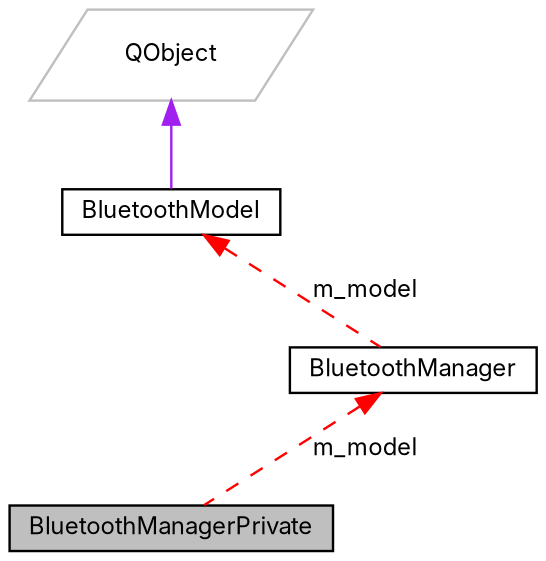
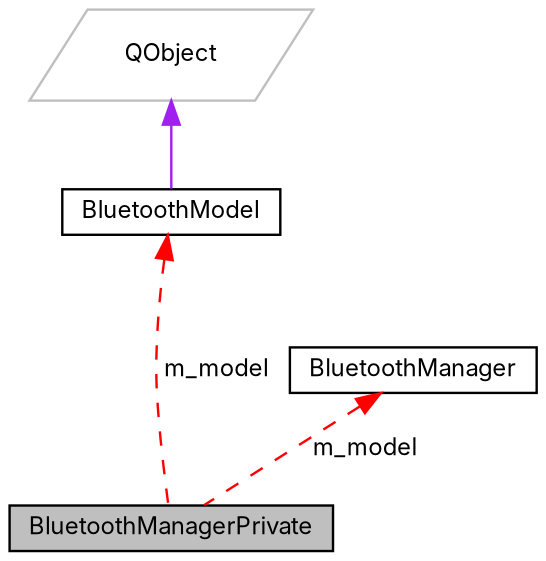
  digraph {
    fontname=Inter
    node [color=black fillcolor=white fontname=Inter fontsize=10 shape=box style=filled]
    edge [color=red dir=back fontname=Inter fontsize=10 labelfontname=Helvetica labelfontsize=10 style=dashed]
    n1 [fillcolor=grey75 fontcolor=black height=0.2 label=BluetoothManagerPrivate width=0.4]
    n2 [height=0.2 label=BluetoothModel width=0.4]
    n3 [color=grey75 height=0.2 label=QObject shape=parallelogram width=0.4]
    n4 [height=0.2 label=BluetoothManager width=0.4]
-   n2 -> n4 [label=" m_model"]
+   n2 -> n1 [label=" m_model"]
    n3 -> n2 [color=purple style=solid]
    n4 -> n1 [label=" m_model"]
  }
